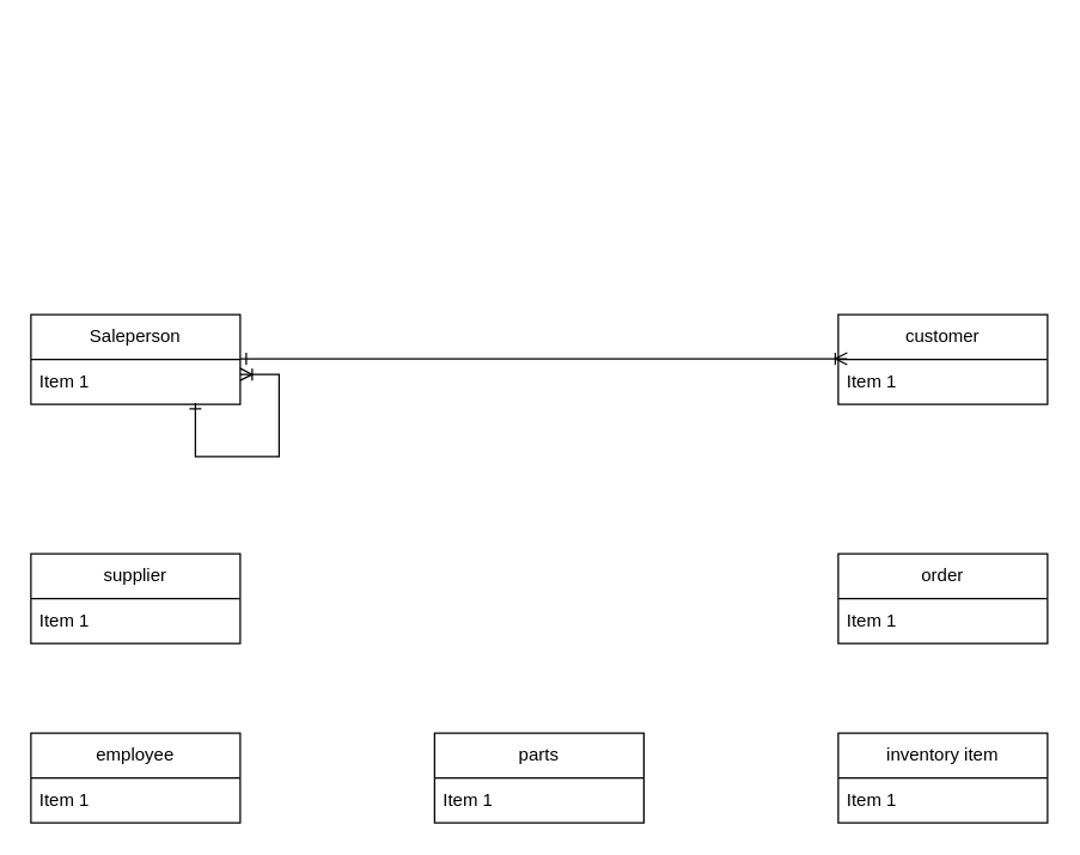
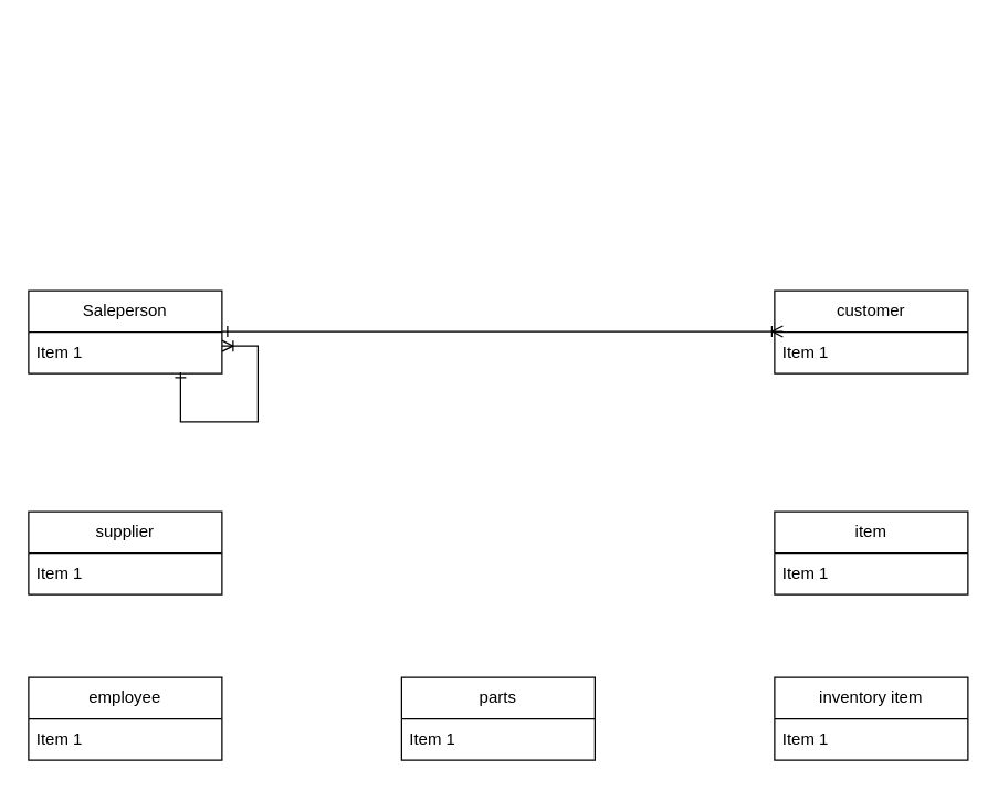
  <mxCell id="0" />
  <mxCell id="1" parent="0" />
  <mxCell id="2" value="Saleperson" style="swimlane;fontStyle=0;childLayout=stackLayout;horizontal=1;startSize=30;horizontalStack=0;resizeParent=1;resizeParentMax=0;resizeLast=0;collapsible=1;marginBottom=0;whiteSpace=wrap;html=1;" vertex="1" parent="1"><mxGeometry x="20" y="210" width="140" height="60" as="geometry" /></mxCell>
  <mxCell id="3" value="Item 1" style="text;strokeColor=none;fillColor=none;align=left;verticalAlign=middle;spacingLeft=4;spacingRight=4;overflow=hidden;points=[[0,0.5],[1,0.5]];portConstraint=eastwest;rotatable=0;whiteSpace=wrap;html=1;" vertex="1" parent="2"><mxGeometry y="30" width="140" height="30" as="geometry" /></mxCell>
  <mxCell id="4" value="supplier" style="swimlane;fontStyle=0;childLayout=stackLayout;horizontal=1;startSize=30;horizontalStack=0;resizeParent=1;resizeParentMax=0;resizeLast=0;collapsible=1;marginBottom=0;whiteSpace=wrap;html=1;" vertex="1" parent="1"><mxGeometry x="20" y="370" width="140" height="60" as="geometry" /></mxCell>
  <mxCell id="5" value="Item 1" style="text;strokeColor=none;fillColor=none;align=left;verticalAlign=middle;spacingLeft=4;spacingRight=4;overflow=hidden;points=[[0,0.5],[1,0.5]];portConstraint=eastwest;rotatable=0;whiteSpace=wrap;html=1;" vertex="1" parent="4"><mxGeometry y="30" width="140" height="30" as="geometry" /></mxCell>
  <mxCell id="6" value="customer" style="swimlane;fontStyle=0;childLayout=stackLayout;horizontal=1;startSize=30;horizontalStack=0;resizeParent=1;resizeParentMax=0;resizeLast=0;collapsible=1;marginBottom=0;whiteSpace=wrap;html=1;" vertex="1" parent="1"><mxGeometry x="560" y="210" width="140" height="60" as="geometry" /></mxCell>
  <mxCell id="7" value="Item 1" style="text;strokeColor=none;fillColor=none;align=left;verticalAlign=middle;spacingLeft=4;spacingRight=4;overflow=hidden;points=[[0,0.5],[1,0.5]];portConstraint=eastwest;rotatable=0;whiteSpace=wrap;html=1;" vertex="1" parent="6"><mxGeometry y="30" width="140" height="30" as="geometry" /></mxCell>
  <mxCell id="8" value="parts" style="swimlane;fontStyle=0;childLayout=stackLayout;horizontal=1;startSize=30;horizontalStack=0;resizeParent=1;resizeParentMax=0;resizeLast=0;collapsible=1;marginBottom=0;whiteSpace=wrap;html=1;" vertex="1" parent="1"><mxGeometry x="290" y="490" width="140" height="60" as="geometry" /></mxCell>
  <mxCell id="9" value="Item 1" style="text;strokeColor=none;fillColor=none;align=left;verticalAlign=middle;spacingLeft=4;spacingRight=4;overflow=hidden;points=[[0,0.5],[1,0.5]];portConstraint=eastwest;rotatable=0;whiteSpace=wrap;html=1;" vertex="1" parent="8"><mxGeometry y="30" width="140" height="30" as="geometry" /></mxCell>
  <mxCell id="10" value="employee" style="swimlane;fontStyle=0;childLayout=stackLayout;horizontal=1;startSize=30;horizontalStack=0;resizeParent=1;resizeParentMax=0;resizeLast=0;collapsible=1;marginBottom=0;whiteSpace=wrap;html=1;" vertex="1" parent="1"><mxGeometry x="20" y="490" width="140" height="60" as="geometry" /></mxCell>
  <mxCell id="11" value="Item 1" style="text;strokeColor=none;fillColor=none;align=left;verticalAlign=middle;spacingLeft=4;spacingRight=4;overflow=hidden;points=[[0,0.5],[1,0.5]];portConstraint=eastwest;rotatable=0;whiteSpace=wrap;html=1;" vertex="1" parent="10"><mxGeometry y="30" width="140" height="30" as="geometry" /></mxCell>
  <mxCell id="12" value="inventory item" style="swimlane;fontStyle=0;childLayout=stackLayout;horizontal=1;startSize=30;horizontalStack=0;resizeParent=1;resizeParentMax=0;resizeLast=0;collapsible=1;marginBottom=0;whiteSpace=wrap;html=1;" vertex="1" parent="1"><mxGeometry x="560" y="490" width="140" height="60" as="geometry" /></mxCell>
  <mxCell id="13" value="Item 1" style="text;strokeColor=none;fillColor=none;align=left;verticalAlign=middle;spacingLeft=4;spacingRight=4;overflow=hidden;points=[[0,0.5],[1,0.5]];portConstraint=eastwest;rotatable=0;whiteSpace=wrap;html=1;" vertex="1" parent="12"><mxGeometry y="30" width="140" height="30" as="geometry" /></mxCell>
- <mxCell id="14" value="order" style="swimlane;fontStyle=0;childLayout=stackLayout;horizontal=1;startSize=30;horizontalStack=0;resizeParent=1;resizeParentMax=0;resizeLast=0;collapsible=1;marginBottom=0;whiteSpace=wrap;html=1;" vertex="1" parent="1"><mxGeometry x="560" y="370" width="140" height="60" as="geometry" /></mxCell>
+ <mxCell id="14" value="item" style="swimlane;fontStyle=0;childLayout=stackLayout;horizontal=1;startSize=30;horizontalStack=0;resizeParent=1;resizeParentMax=0;resizeLast=0;collapsible=1;marginBottom=0;whiteSpace=wrap;html=1;" vertex="1" parent="1"><mxGeometry x="560" y="370" width="140" height="60" as="geometry" /></mxCell>
  <mxCell id="15" value="Item 1" style="text;strokeColor=none;fillColor=none;align=left;verticalAlign=middle;spacingLeft=4;spacingRight=4;overflow=hidden;points=[[0,0.5],[1,0.5]];portConstraint=eastwest;rotatable=0;whiteSpace=wrap;html=1;" vertex="1" parent="14"><mxGeometry y="30" width="140" height="30" as="geometry" /></mxCell>
  <mxCell id="16" value="" style="edgeStyle=entityRelationEdgeStyle;fontSize=12;html=1;endArrow=ERoneToMany;endFill=0;rounded=0;entryX=0.11;entryY=-0.044;entryDx=0;entryDy=0;entryPerimeter=0;exitX=0.957;exitY=-0.022;exitDx=0;exitDy=0;exitPerimeter=0;startArrow=ERone;startFill=0;" edge="1" parent="1"><mxGeometry width="100" height="100" relative="1" as="geometry"><mxPoint x="160" y="239.5" as="sourcePoint" /><mxPoint x="566.02" y="239.5" as="targetPoint" /><Array as="points"><mxPoint x="196.02" y="239.16" /><mxPoint x="196.02" y="240.16" /><mxPoint x="156.02" y="239.16" /><mxPoint x="170.62" y="240.82" /><mxPoint x="50.62" y="20.82" /><mxPoint x="520.62" y="239.82" /><mxPoint x="520.62" y="239.82" /><mxPoint x="530.62" y="239.82" /><mxPoint x="40.62" y="20.82" /></Array></mxGeometry></mxCell>
  <mxCell id="17" value="" style="fontSize=12;html=1;endArrow=ERoneToMany;rounded=0;entryX=1;entryY=0.5;entryDx=0;entryDy=0;exitX=0.6;exitY=1.067;exitDx=0;exitDy=0;exitPerimeter=0;edgeStyle=orthogonalEdgeStyle;elbow=vertical;startArrow=ERone;startFill=0;" edge="1" parent="1"><mxGeometry width="100" height="100" relative="1" as="geometry"><mxPoint x="130" y="269" as="sourcePoint" /><mxPoint x="160" y="250" as="targetPoint" /><Array as="points"><mxPoint x="186" y="305" /></Array></mxGeometry></mxCell>
